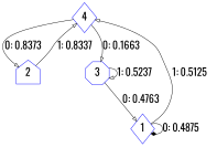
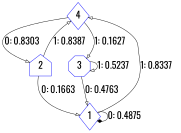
  digraph {
    fontname=Oswald
    node [color=blue fontname=Oswald fontsize=24 shape=diamond]
    edge [arrowhead=onormal fontname=Oswald fontsize=24]
    n1 [label=4]
    2 [shape=house]
    3 [shape=octagon]
    1
-   n1 -> 2 [label="0: 0.8373   "]
-   n1 -> 3 [label="0: 0.1663   "]
-   2 -> n1 [label="1: 0.8337   "]
+   n1 -> 2 [label="0: 0.8303   "]
+   n1 -> 3 [label="1: 0.1627   "]
+   2 -> n1 [label="1: 0.8387   "]
+   2 -> 1 [label="0: 0.1663   "]
    3 -> 3 [label="1: 0.5237   "]
    3 -> 1 [label="0: 0.4763   "]
-   1 -> n1 [label="1: 0.5125   "]
+   1 -> n1 [label="1: 0.8337   "]
    1 -> 1 [arrowhead=diamond label="0: 0.4875   "]
  }
